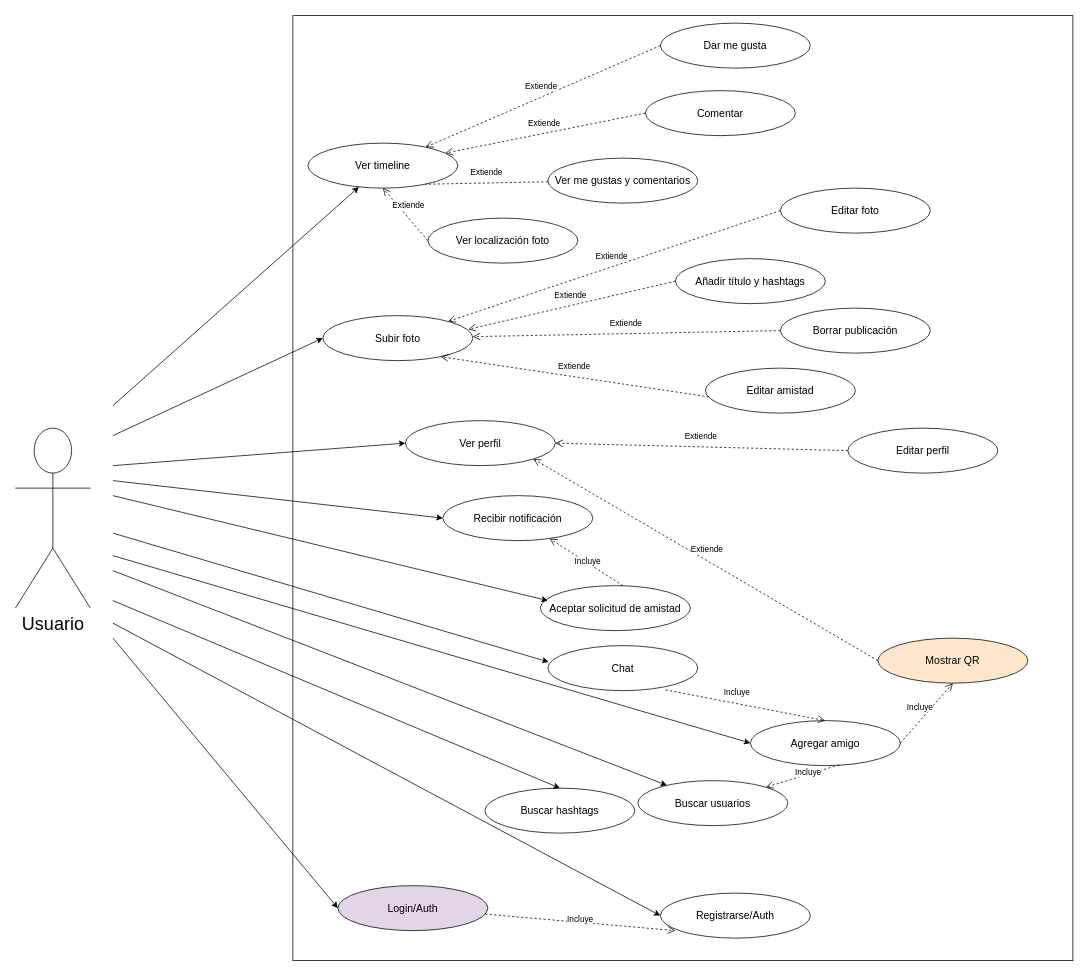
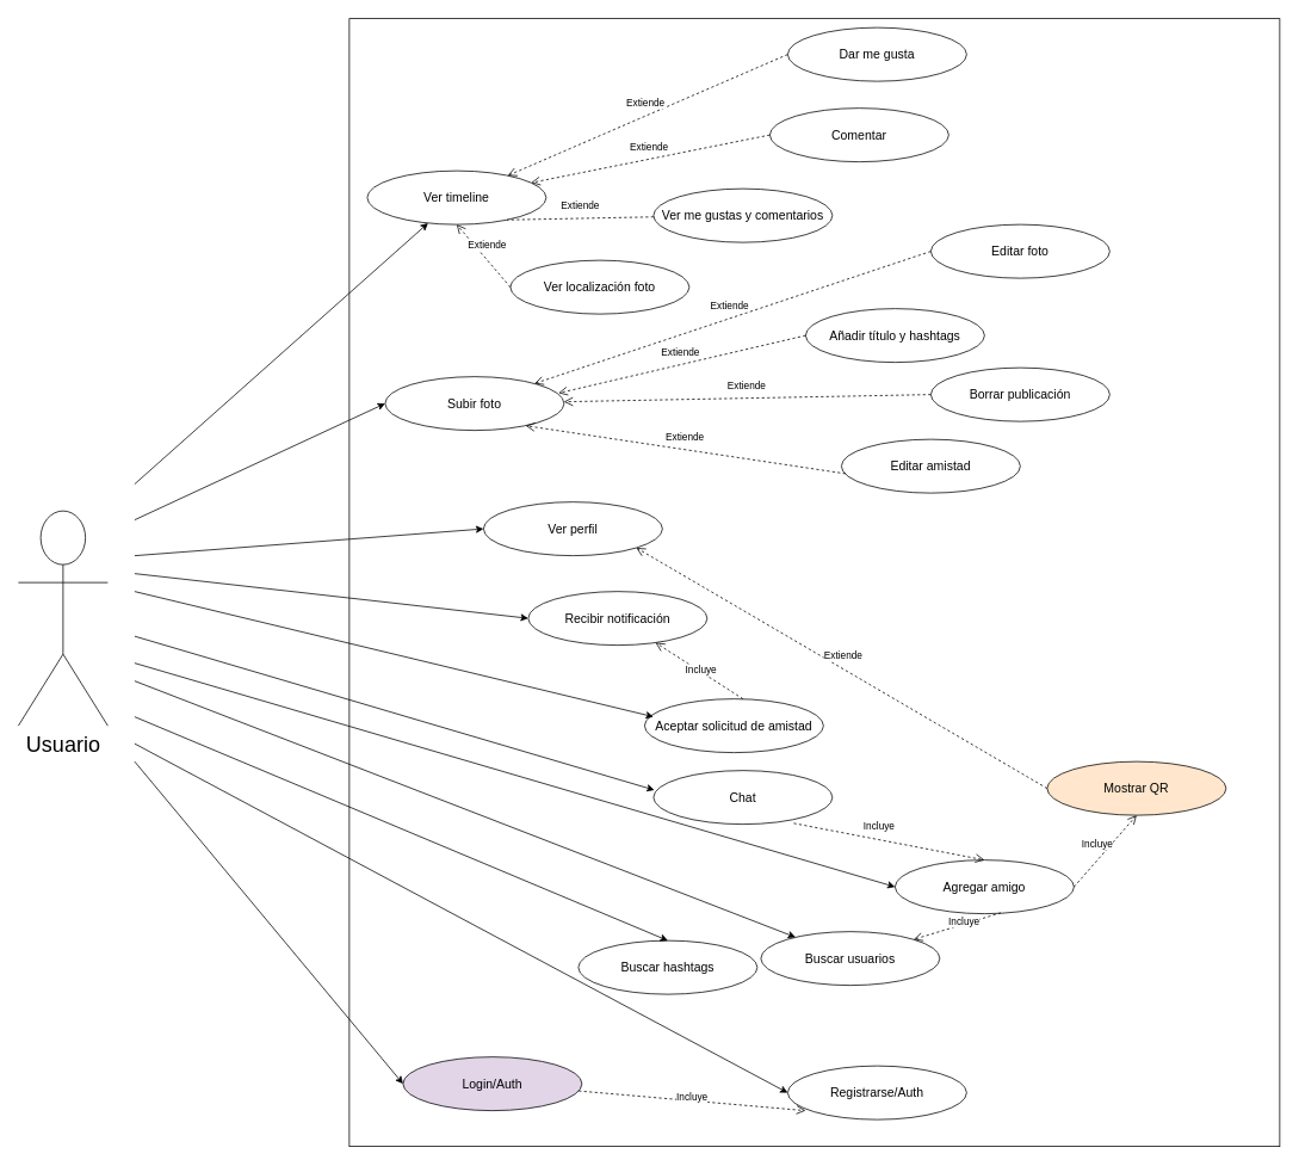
  <mxCell id="0" />
  <mxCell id="1" parent="0" />
  <mxCell id="2" value="&lt;font style=&quot;font-size: 24px&quot;&gt;Usuario&lt;/font&gt;" style="shape=umlActor;verticalLabelPosition=bottom;labelBackgroundColor=#ffffff;verticalAlign=top;html=1;outlineConnect=0;" parent="1" vertex="1"><mxGeometry x="20" y="570" width="100" height="240" as="geometry" /></mxCell>
  <mxCell id="3" value="" style="rounded=0;whiteSpace=wrap;html=1;" parent="1" vertex="1"><mxGeometry x="390" y="20" width="1040" height="1260" as="geometry" /></mxCell>
  <mxCell id="4" value="&lt;font style=&quot;font-size: 14px&quot;&gt;Ver timeline&lt;/font&gt;" style="ellipse;whiteSpace=wrap;html=1;" parent="1" vertex="1"><mxGeometry x="410" y="190" width="200" height="60" as="geometry" /></mxCell>
  <mxCell id="5" value="&lt;font style=&quot;font-size: 14px&quot;&gt;Registrarse/Auth&lt;/font&gt;" style="ellipse;whiteSpace=wrap;html=1;" parent="1" vertex="1"><mxGeometry x="880" y="1190" width="200" height="60" as="geometry" /></mxCell>
  <mxCell id="6" value="&lt;font style=&quot;font-size: 14px&quot;&gt;Login/Auth&lt;/font&gt;" style="ellipse;whiteSpace=wrap;html=1;fillColor=#e1d5e7;" parent="1" vertex="1"><mxGeometry x="450" y="1180" width="200" height="60" as="geometry" /></mxCell>
  <mxCell id="7" value="&lt;font style=&quot;font-size: 14px&quot;&gt;Dar me gusta&lt;/font&gt;" style="ellipse;whiteSpace=wrap;html=1;" parent="1" vertex="1"><mxGeometry x="880" y="30" width="200" height="60" as="geometry" /></mxCell>
  <mxCell id="8" value="&lt;font style=&quot;font-size: 14px&quot;&gt;Comentar&lt;/font&gt;" style="ellipse;whiteSpace=wrap;html=1;" parent="1" vertex="1"><mxGeometry x="860" y="120" width="200" height="60" as="geometry" /></mxCell>
  <mxCell id="9" value="&lt;font style=&quot;font-size: 14px&quot;&gt;Ver me gustas y comentarios&lt;/font&gt;" style="ellipse;whiteSpace=wrap;html=1;" parent="1" vertex="1"><mxGeometry x="730" y="210" width="200" height="60" as="geometry" /></mxCell>
  <mxCell id="10" value="&lt;font style=&quot;font-size: 14px&quot;&gt;Ver localización foto&lt;/font&gt;" style="ellipse;whiteSpace=wrap;html=1;" parent="1" vertex="1"><mxGeometry x="570" y="290" width="200" height="60" as="geometry" /></mxCell>
  <mxCell id="11" value="&lt;font style=&quot;font-size: 14px&quot;&gt;Subir foto&lt;/font&gt;" style="ellipse;whiteSpace=wrap;html=1;" parent="1" vertex="1"><mxGeometry x="430" y="420" width="200" height="60" as="geometry" /></mxCell>
  <mxCell id="12" value="&lt;font style=&quot;font-size: 14px&quot;&gt;Editar foto&lt;/font&gt;" style="ellipse;whiteSpace=wrap;html=1;" parent="1" vertex="1"><mxGeometry x="1040" y="250" width="200" height="60" as="geometry" /></mxCell>
  <mxCell id="13" value="&lt;font style=&quot;font-size: 14px&quot;&gt;Editar amistad&lt;/font&gt;" style="ellipse;whiteSpace=wrap;html=1;" parent="1" vertex="1"><mxGeometry x="940" y="490" width="200" height="60" as="geometry" /></mxCell>
  <mxCell id="14" value="&lt;font style=&quot;font-size: 14px&quot;&gt;Borrar publicación&lt;/font&gt;" style="ellipse;whiteSpace=wrap;html=1;" parent="1" vertex="1"><mxGeometry x="1040" y="410" width="200" height="60" as="geometry" /></mxCell>
  <mxCell id="15" style="edgeStyle=orthogonalEdgeStyle;rounded=0;orthogonalLoop=1;jettySize=auto;html=1;exitX=0.5;exitY=1;exitDx=0;exitDy=0;" parent="1" source="14" target="14" edge="1"><mxGeometry relative="1" as="geometry" /></mxCell>
  <mxCell id="16" value="&lt;font style=&quot;font-size: 14px&quot;&gt;Ver perfil&lt;/font&gt;" style="ellipse;whiteSpace=wrap;html=1;" parent="1" vertex="1"><mxGeometry x="540" y="560" width="200" height="60" as="geometry" /></mxCell>
- <mxCell id="17" value="&lt;font style=&quot;font-size: 14px&quot;&gt;Editar perfil&lt;/font&gt;" style="ellipse;whiteSpace=wrap;html=1;" parent="1" vertex="1"><mxGeometry x="1130" y="570" width="200" height="60" as="geometry" /></mxCell>
  <mxCell id="18" value="&lt;font style=&quot;font-size: 14px&quot;&gt;Mostrar QR&lt;/font&gt;" style="ellipse;whiteSpace=wrap;html=1;fillColor=#ffe6cc;" parent="1" vertex="1"><mxGeometry x="1170" y="850" width="200" height="60" as="geometry" /></mxCell>
  <mxCell id="19" value="&lt;font style=&quot;font-size: 14px&quot;&gt;Agregar amigo&lt;/font&gt;" style="ellipse;whiteSpace=wrap;html=1;" parent="1" vertex="1"><mxGeometry x="1000" y="960" width="200" height="60" as="geometry" /></mxCell>
  <mxCell id="20" value="&lt;font style=&quot;font-size: 14px&quot;&gt;Buscar hashtags&lt;/font&gt;" style="ellipse;whiteSpace=wrap;html=1;" parent="1" vertex="1"><mxGeometry x="646" y="1050" width="200" height="60" as="geometry" /></mxCell>
  <mxCell id="21" value="&lt;font style=&quot;font-size: 14px&quot;&gt;Buscar usuarios&lt;/font&gt;" style="ellipse;whiteSpace=wrap;html=1;" parent="1" vertex="1"><mxGeometry x="850" y="1040" width="200" height="60" as="geometry" /></mxCell>
  <mxCell id="22" value="&lt;span style=&quot;font-size: 14px&quot;&gt;Chat&lt;/span&gt;" style="ellipse;whiteSpace=wrap;html=1;" parent="1" vertex="1"><mxGeometry x="730" y="860" width="200" height="60" as="geometry" /></mxCell>
  <mxCell id="23" value="&lt;font style=&quot;font-size: 14px&quot;&gt;Recibir notificación&lt;/font&gt;" style="ellipse;whiteSpace=wrap;html=1;" parent="1" vertex="1"><mxGeometry x="590" y="660" width="200" height="60" as="geometry" /></mxCell>
  <mxCell id="24" value="&lt;font style=&quot;font-size: 14px&quot;&gt;Aceptar solicitud de amistad&lt;/font&gt;" style="ellipse;whiteSpace=wrap;html=1;" parent="1" vertex="1"><mxGeometry x="720" y="780" width="200" height="60" as="geometry" /></mxCell>
  <mxCell id="25" value="&lt;font style=&quot;font-size: 14px&quot;&gt;Añadir título y hashtags&lt;/font&gt;" style="ellipse;whiteSpace=wrap;html=1;" parent="1" vertex="1"><mxGeometry x="900" y="344" width="200" height="60" as="geometry" /></mxCell>
  <mxCell id="26" value="" style="endArrow=classic;html=1;" parent="1" target="4" edge="1"><mxGeometry width="50" height="50" relative="1" as="geometry"><mxPoint x="150" y="540" as="sourcePoint" /><mxPoint x="210" y="319" as="targetPoint" /></mxGeometry></mxCell>
  <mxCell id="27" value="Extiende" style="html=1;verticalAlign=bottom;endArrow=open;dashed=1;endSize=8;exitX=0;exitY=0.5;exitDx=0;exitDy=0;" parent="1" source="7" target="4" edge="1"><mxGeometry x="0.005" y="-5" relative="1" as="geometry"><mxPoint x="800" y="40" as="sourcePoint" /><mxPoint x="720" y="40" as="targetPoint" /><mxPoint as="offset" /></mxGeometry></mxCell>
  <mxCell id="28" value="Extiende" style="html=1;verticalAlign=bottom;endArrow=open;dashed=1;endSize=8;exitX=0;exitY=0.5;exitDx=0;exitDy=0;" parent="1" source="8" target="4" edge="1"><mxGeometry x="0.005" y="-5" relative="1" as="geometry"><mxPoint x="810" y="130" as="sourcePoint" /><mxPoint x="554.154" y="199.873" as="targetPoint" /><mxPoint as="offset" /></mxGeometry></mxCell>
  <mxCell id="29" value="Extiende" style="html=1;verticalAlign=bottom;endArrow=none;dashed=1;endSize=8;entryX=0.78;entryY=0.914;entryDx=0;entryDy=0;entryPerimeter=0;" parent="1" source="9" target="4" edge="1"><mxGeometry x="0.005" y="-5" relative="1" as="geometry"><mxPoint x="790.45" y="196.42" as="sourcePoint" /><mxPoint x="560" y="203.576" as="targetPoint" /><mxPoint as="offset" /></mxGeometry></mxCell>
  <mxCell id="30" value="Extiende" style="html=1;verticalAlign=bottom;endArrow=open;dashed=1;endSize=8;exitX=0;exitY=0.5;exitDx=0;exitDy=0;entryX=0.5;entryY=1;entryDx=0;entryDy=0;" parent="1" source="10" target="4" edge="1"><mxGeometry x="0.005" y="-5" relative="1" as="geometry"><mxPoint x="810.45" y="246.42" as="sourcePoint" /><mxPoint x="580" y="253.576" as="targetPoint" /><mxPoint as="offset" /></mxGeometry></mxCell>
  <mxCell id="31" value="" style="endArrow=classic;html=1;entryX=0;entryY=0.5;entryDx=0;entryDy=0;" parent="1" target="5" edge="1"><mxGeometry width="50" height="50" relative="1" as="geometry"><mxPoint x="150" y="830" as="sourcePoint" /><mxPoint x="511.265" y="148.735" as="targetPoint" /></mxGeometry></mxCell>
  <mxCell id="32" value="" style="endArrow=classic;html=1;entryX=0;entryY=0.5;entryDx=0;entryDy=0;" parent="1" target="6" edge="1"><mxGeometry width="50" height="50" relative="1" as="geometry"><mxPoint x="150" y="850" as="sourcePoint" /><mxPoint x="540" y="975" as="targetPoint" /></mxGeometry></mxCell>
  <mxCell id="33" value="Incluye" style="html=1;verticalAlign=bottom;endArrow=open;dashed=1;endSize=8;entryX=0.1;entryY=0.833;entryDx=0;entryDy=0;entryPerimeter=0;" parent="1" source="6" target="5" edge="1"><mxGeometry x="0.005" y="-5" relative="1" as="geometry"><mxPoint x="1030" y="1020" as="sourcePoint" /><mxPoint x="760" y="910" as="targetPoint" /><mxPoint as="offset" /></mxGeometry></mxCell>
  <mxCell id="34" value="" style="endArrow=classic;html=1;entryX=0;entryY=0.5;entryDx=0;entryDy=0;" parent="1" target="11" edge="1"><mxGeometry width="50" height="50" relative="1" as="geometry"><mxPoint x="150" y="580" as="sourcePoint" /><mxPoint x="530" y="850" as="targetPoint" /></mxGeometry></mxCell>
  <mxCell id="35" value="Extiende" style="html=1;verticalAlign=bottom;endArrow=open;dashed=1;endSize=8;exitX=0;exitY=0.5;exitDx=0;exitDy=0;" parent="1" source="12" target="11" edge="1"><mxGeometry x="0.005" y="-5" relative="1" as="geometry"><mxPoint x="720" y="344" as="sourcePoint" /><mxPoint x="450" y="234" as="targetPoint" /><mxPoint as="offset" /></mxGeometry></mxCell>
  <mxCell id="36" value="Extiende" style="html=1;verticalAlign=bottom;endArrow=open;dashed=1;endSize=8;exitX=0;exitY=0.5;exitDx=0;exitDy=0;entryX=0.969;entryY=0.306;entryDx=0;entryDy=0;entryPerimeter=0;" parent="1" source="25" target="11" edge="1"><mxGeometry x="0.005" y="-5" relative="1" as="geometry"><mxPoint x="755" y="350" as="sourcePoint" /><mxPoint x="590.629" y="434.129" as="targetPoint" /><mxPoint as="offset" /></mxGeometry></mxCell>
  <mxCell id="37" value="Extiende" style="html=1;verticalAlign=bottom;endArrow=open;dashed=1;endSize=8;exitX=0;exitY=0.5;exitDx=0;exitDy=0;exitPerimeter=0;" parent="1" source="14" target="11" edge="1"><mxGeometry x="0.005" y="-5" relative="1" as="geometry"><mxPoint x="745" y="485.87" as="sourcePoint" /><mxPoint x="580.629" y="569.999" as="targetPoint" /><mxPoint as="offset" /></mxGeometry></mxCell>
  <mxCell id="38" value="Extiende" style="html=1;verticalAlign=bottom;endArrow=open;dashed=1;endSize=8;exitX=0.023;exitY=0.639;exitDx=0;exitDy=0;exitPerimeter=0;entryX=0.786;entryY=0.914;entryDx=0;entryDy=0;entryPerimeter=0;" parent="1" source="13" target="11" edge="1"><mxGeometry x="0.005" y="-5" relative="1" as="geometry"><mxPoint x="724.37" y="545.87" as="sourcePoint" /><mxPoint x="559.999" y="629.999" as="targetPoint" /><mxPoint as="offset" /></mxGeometry></mxCell>
  <mxCell id="39" value="" style="endArrow=classic;html=1;entryX=0;entryY=0.5;entryDx=0;entryDy=0;" parent="1" target="16" edge="1"><mxGeometry width="50" height="50" relative="1" as="geometry"><mxPoint x="150" y="620" as="sourcePoint" /><mxPoint x="520" y="1040" as="targetPoint" /></mxGeometry></mxCell>
- <mxCell id="40" value="Extiende" style="html=1;verticalAlign=bottom;endArrow=open;dashed=1;endSize=8;exitX=0;exitY=0.5;exitDx=0;exitDy=0;entryX=1;entryY=0.5;entryDx=0;entryDy=0;" parent="1" source="17" target="16" edge="1"><mxGeometry x="0.005" y="-5" relative="1" as="geometry"><mxPoint x="1086.2" y="640" as="sourcePoint" /><mxPoint x="950" y="669" as="targetPoint" /><mxPoint as="offset" /></mxGeometry></mxCell>
  <mxCell id="41" value="Extiende" style="html=1;verticalAlign=bottom;endArrow=open;dashed=1;endSize=8;exitX=0;exitY=0.5;exitDx=0;exitDy=0;entryX=1;entryY=1;entryDx=0;entryDy=0;" parent="1" source="18" target="16" edge="1"><mxGeometry x="0.005" y="-5" relative="1" as="geometry"><mxPoint x="1140" y="757" as="sourcePoint" /><mxPoint x="960" y="826" as="targetPoint" /><mxPoint as="offset" /></mxGeometry></mxCell>
  <mxCell id="42" value="" style="endArrow=classic;html=1;entryX=0;entryY=0.5;entryDx=0;entryDy=0;" parent="1" target="23" edge="1"><mxGeometry width="50" height="50" relative="1" as="geometry"><mxPoint x="150" y="640" as="sourcePoint" /><mxPoint x="750" y="740" as="targetPoint" /></mxGeometry></mxCell>
  <mxCell id="43" value="" style="endArrow=classic;html=1;entryX=0.05;entryY=0.333;entryDx=0;entryDy=0;entryPerimeter=0;" parent="1" target="24" edge="1"><mxGeometry width="50" height="50" relative="1" as="geometry"><mxPoint x="150" y="660" as="sourcePoint" /><mxPoint x="730" y="800" as="targetPoint" /></mxGeometry></mxCell>
  <mxCell id="44" value="Incluye" style="html=1;verticalAlign=bottom;endArrow=open;dashed=1;endSize=8;exitX=0.55;exitY=0;exitDx=0;exitDy=0;exitPerimeter=0;" parent="1" source="24" target="23" edge="1"><mxGeometry x="-0.113" y="6" relative="1" as="geometry"><mxPoint x="950" y="988.79" as="sourcePoint" /><mxPoint x="710.711" y="810.003" as="targetPoint" /><mxPoint as="offset" /></mxGeometry></mxCell>
  <mxCell id="45" value="" style="endArrow=classic;html=1;entryX=0.005;entryY=0.364;entryDx=0;entryDy=0;entryPerimeter=0;" parent="1" target="22" edge="1"><mxGeometry width="50" height="50" relative="1" as="geometry"><mxPoint x="150" y="710" as="sourcePoint" /><mxPoint x="490" y="849.98" as="targetPoint" /></mxGeometry></mxCell>
  <mxCell id="46" value="" style="endArrow=classic;html=1;entryX=0;entryY=0.5;entryDx=0;entryDy=0;" parent="1" target="19" edge="1"><mxGeometry width="50" height="50" relative="1" as="geometry"><mxPoint x="150" y="740" as="sourcePoint" /><mxPoint x="700" y="1031.84" as="targetPoint" /></mxGeometry></mxCell>
  <mxCell id="47" value="Incluye" style="html=1;verticalAlign=bottom;endArrow=open;dashed=1;endSize=8;exitX=1;exitY=0.5;exitDx=0;exitDy=0;entryX=0.5;entryY=1;entryDx=0;entryDy=0;" parent="1" source="19" target="18" edge="1"><mxGeometry x="-0.113" y="6" relative="1" as="geometry"><mxPoint x="1051.27" y="971.27" as="sourcePoint" /><mxPoint x="990.005" y="910.005" as="targetPoint" /><mxPoint as="offset" /></mxGeometry></mxCell>
  <mxCell id="48" value="Incluye" style="html=1;verticalAlign=bottom;endArrow=open;dashed=1;endSize=8;exitX=0.591;exitY=0.983;exitDx=0;exitDy=0;entryX=1;entryY=0;entryDx=0;entryDy=0;exitPerimeter=0;" parent="1" source="19" target="21" edge="1"><mxGeometry x="-0.113" y="6" relative="1" as="geometry"><mxPoint x="1070" y="1150" as="sourcePoint" /><mxPoint x="1280" y="1040" as="targetPoint" /><mxPoint as="offset" /></mxGeometry></mxCell>
  <mxCell id="49" value="Incluye" style="html=1;verticalAlign=bottom;endArrow=open;dashed=1;endSize=8;exitX=0.784;exitY=0.983;exitDx=0;exitDy=0;entryX=0.5;entryY=0;entryDx=0;entryDy=0;exitPerimeter=0;" parent="1" source="22" target="19" edge="1"><mxGeometry x="-0.113" y="6" relative="1" as="geometry"><mxPoint x="890" y="930" as="sourcePoint" /><mxPoint x="1080" y="820" as="targetPoint" /><mxPoint as="offset" /></mxGeometry></mxCell>
  <mxCell id="50" value="" style="endArrow=classic;html=1;" parent="1" target="21" edge="1"><mxGeometry width="50" height="50" relative="1" as="geometry"><mxPoint x="150" y="760" as="sourcePoint" /><mxPoint x="880" y="1070" as="targetPoint" /></mxGeometry></mxCell>
  <mxCell id="51" value="" style="endArrow=classic;html=1;entryX=0.5;entryY=0;entryDx=0;entryDy=0;" parent="1" target="20" edge="1"><mxGeometry width="50" height="50" relative="1" as="geometry"><mxPoint x="150" y="800" as="sourcePoint" /><mxPoint x="871.607" y="1203.299" as="targetPoint" /></mxGeometry></mxCell>
  <mxCell id="52" style="edgeStyle=orthogonalEdgeStyle;rounded=0;orthogonalLoop=1;jettySize=auto;html=1;exitX=0.5;exitY=1;exitDx=0;exitDy=0;" parent="1" source="6" target="6" edge="1"><mxGeometry relative="1" as="geometry" /></mxCell>
